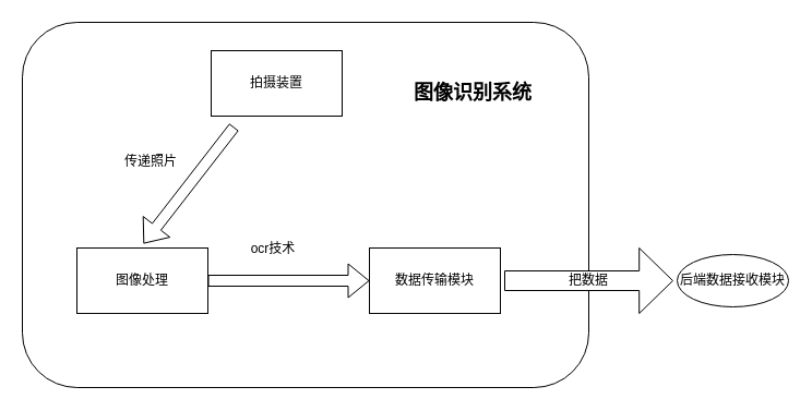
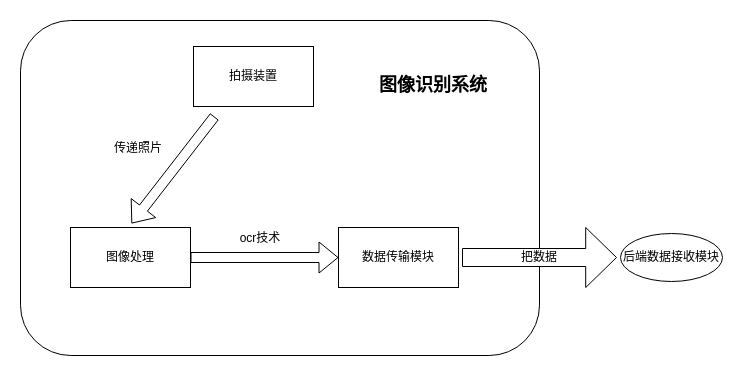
  <mxCell id="0" />
  <mxCell id="1" parent="0" />
  <mxCell id="2" value="" style="rounded=1;whiteSpace=wrap;html=1;fillColor=default;" parent="1" vertex="1"><mxGeometry x="20" y="20" width="519" height="335" as="geometry" /></mxCell>
  <mxCell id="3" value="" style="edgeStyle=none;shape=flexArrow;html=1;entryX=0;entryY=0.5;entryDx=0;entryDy=0;" parent="1" source="4" target="5" edge="1"><mxGeometry relative="1" as="geometry"><mxPoint x="290" y="257" as="targetPoint" /></mxGeometry></mxCell>
  <mxCell id="4" value="图像处理" style="rounded=0;whiteSpace=wrap;html=1;" parent="1" vertex="1"><mxGeometry x="70" y="227" width="120" height="60" as="geometry" /></mxCell>
  <mxCell id="5" value="数据传输模块" style="rounded=0;whiteSpace=wrap;html=1;" parent="1" vertex="1"><mxGeometry x="338" y="227" width="120" height="60" as="geometry" /></mxCell>
- <mxCell id="6" value="ocr技术" style="text;strokeColor=none;align=center;fillColor=none;html=1;verticalAlign=middle;whiteSpace=wrap;rounded=0;" parent="1" vertex="1"><mxGeometry x="220" y="213" width="60" height="30" as="geometry" /></mxCell>
+ <mxCell id="6" value="ocr技术" style="text;strokeColor=none;align=center;fillColor=none;html=1;verticalAlign=middle;whiteSpace=wrap;rounded=0;" parent="1" vertex="1"><mxGeometry x="230" y="223" width="60" height="30" as="geometry" /></mxCell>
  <mxCell id="7" value="拍摄装置" style="rounded=0;whiteSpace=wrap;html=1;" parent="1" vertex="1"><mxGeometry x="193" y="46" width="120" height="60" as="geometry" /></mxCell>
  <mxCell id="8" value="" style="edgeStyle=none;shape=flexArrow;html=1;" parent="1" edge="1"><mxGeometry relative="1" as="geometry"><mxPoint x="214" y="116" as="sourcePoint" /><mxPoint x="131" y="223" as="targetPoint" /></mxGeometry></mxCell>
  <mxCell id="9" value="传递照片" style="text;strokeColor=none;align=center;fillColor=none;html=1;verticalAlign=middle;whiteSpace=wrap;rounded=0;" parent="1" vertex="1"><mxGeometry x="108" y="133" width="60" height="30" as="geometry" /></mxCell>
  <mxCell id="10" value="把数据" style="shape=singleArrow;whiteSpace=wrap;html=1;" parent="1" vertex="1"><mxGeometry x="462" y="227" width="154" height="60" as="geometry" /></mxCell>
  <mxCell id="11" value="&lt;span style=&quot;font-size: 18px;&quot;&gt;&lt;b&gt;图像识别系统&lt;/b&gt;&lt;/span&gt;" style="text;strokeColor=none;align=center;fillColor=none;html=1;verticalAlign=middle;whiteSpace=wrap;rounded=0;" parent="1" vertex="1"><mxGeometry x="341" y="42" width="184" height="85" as="geometry" /></mxCell>
  <mxCell id="12" value="后端数据接收模块" style="ellipse;whiteSpace=wrap;html=1;" vertex="1" parent="1"><mxGeometry x="620" y="233" width="102" height="48" as="geometry" /></mxCell>
